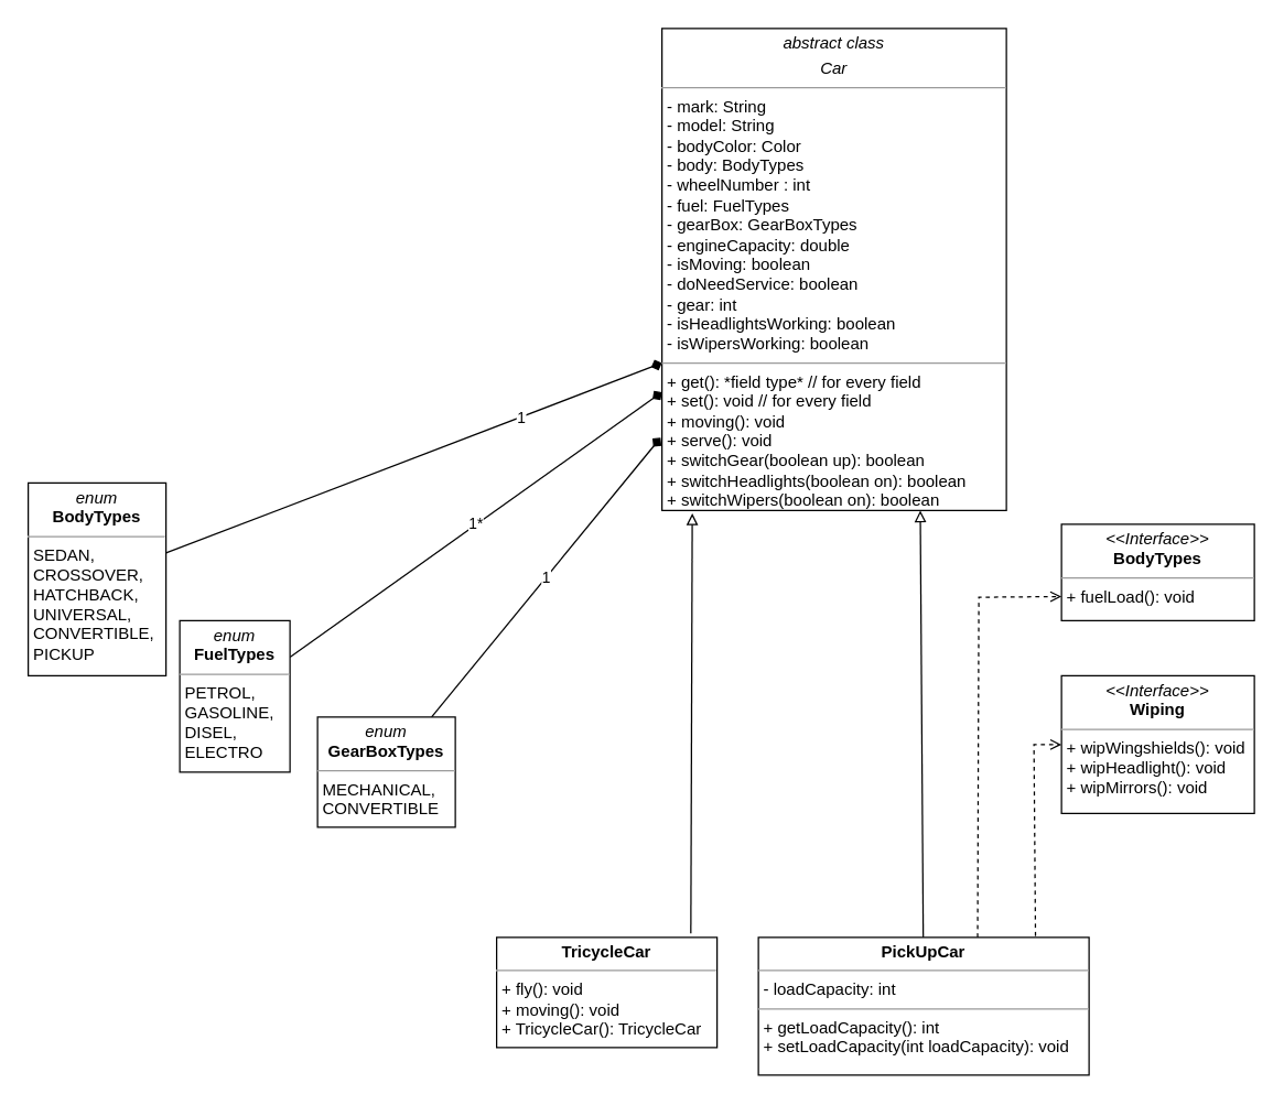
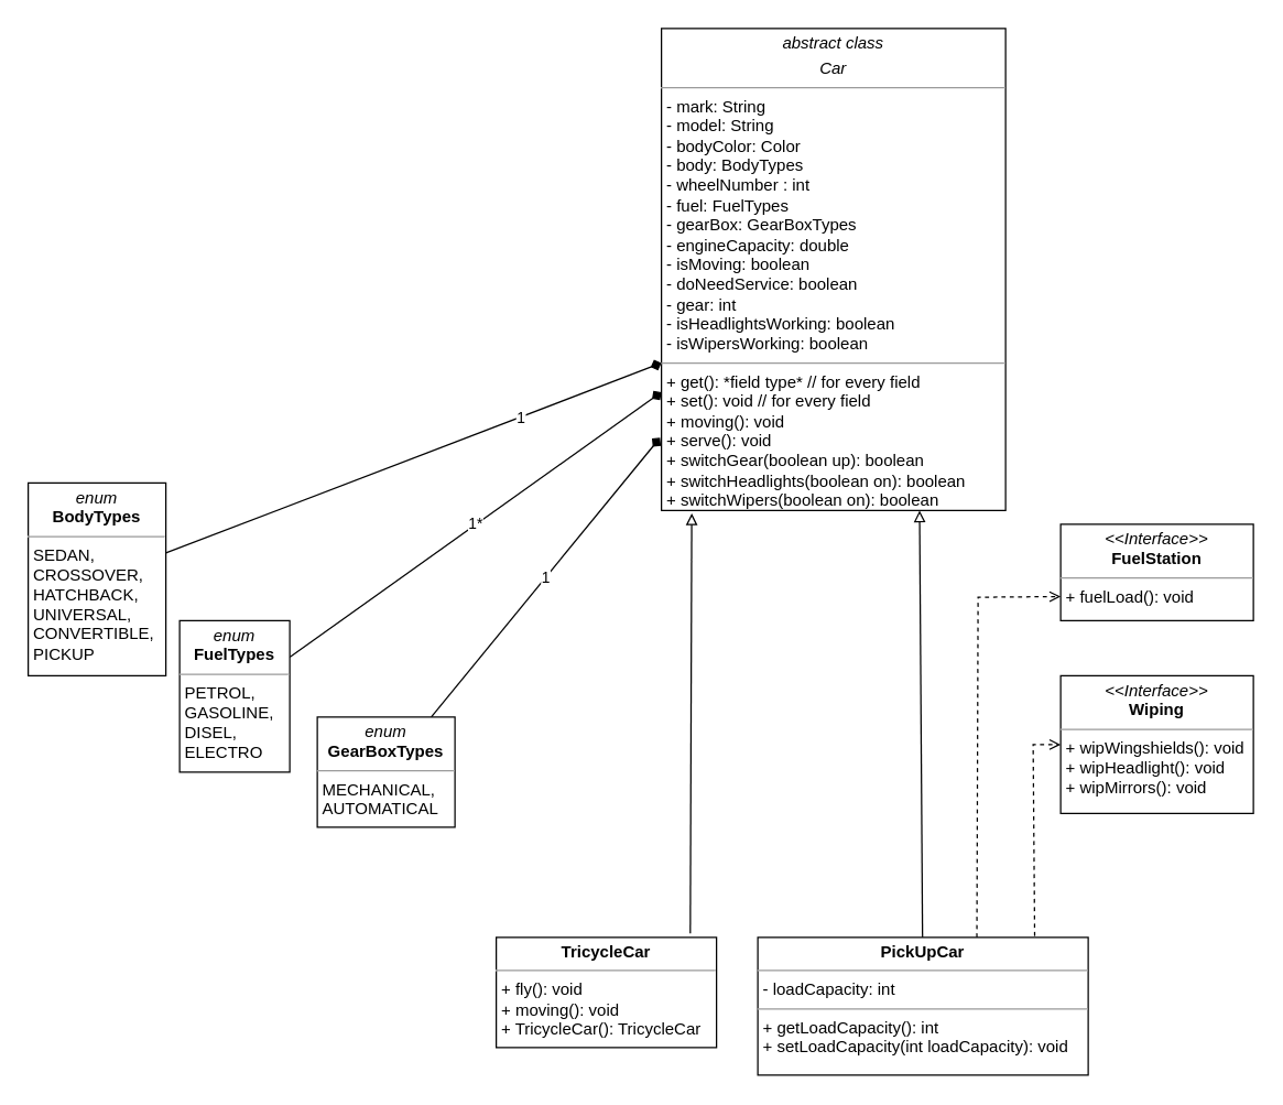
  <mxCell id="0" />
  <mxCell id="1" parent="0" />
- <mxCell id="2" value="&lt;p style=&quot;margin:0px;margin-top:4px;text-align:center;&quot;&gt;&lt;i&gt;&amp;lt;&amp;lt;Interface&amp;gt;&amp;gt;&lt;/i&gt;&lt;br&gt;&lt;b&gt;BodyTypes&lt;/b&gt;&lt;/p&gt;&lt;hr size=&quot;1&quot;&gt;&lt;p style=&quot;margin:0px;margin-left:4px;&quot;&gt;&lt;span style=&quot;background-color: initial;&quot;&gt;+ fuelLoad(): void&lt;/span&gt;&lt;br&gt;&lt;/p&gt;" style="verticalAlign=top;align=left;overflow=fill;fontSize=12;fontFamily=Helvetica;html=1;rounded=0;shadow=0;comic=0;labelBackgroundColor=none;strokeWidth=1" parent="1" vertex="1"><mxGeometry x="770" y="380" width="140" height="70" as="geometry" /></mxCell>
+ <mxCell id="2" value="&lt;p style=&quot;margin:0px;margin-top:4px;text-align:center;&quot;&gt;&lt;i&gt;&amp;lt;&amp;lt;Interface&amp;gt;&amp;gt;&lt;/i&gt;&lt;br&gt;&lt;b&gt;FuelStation&lt;/b&gt;&lt;/p&gt;&lt;hr size=&quot;1&quot;&gt;&lt;p style=&quot;margin:0px;margin-left:4px;&quot;&gt;&lt;span style=&quot;background-color: initial;&quot;&gt;+ fuelLoad(): void&lt;/span&gt;&lt;br&gt;&lt;/p&gt;" style="verticalAlign=top;align=left;overflow=fill;fontSize=12;fontFamily=Helvetica;html=1;rounded=0;shadow=0;comic=0;labelBackgroundColor=none;strokeWidth=1" parent="1" vertex="1"><mxGeometry x="770" y="380" width="140" height="70" as="geometry" /></mxCell>
  <mxCell id="3" value="&lt;p style=&quot;margin:0px;margin-top:4px;text-align:center;&quot;&gt;&lt;i&gt;abstract class&lt;/i&gt;&lt;/p&gt;&lt;p style=&quot;margin:0px;margin-top:4px;text-align:center;&quot;&gt;&lt;i&gt;Car&lt;/i&gt;&lt;/p&gt;&lt;hr size=&quot;1&quot;&gt;&lt;p style=&quot;margin:0px;margin-left:4px;&quot;&gt;- mark: String&lt;/p&gt;&lt;p style=&quot;margin:0px;margin-left:4px;&quot;&gt;- model: String&lt;br&gt;&lt;/p&gt;&lt;p style=&quot;margin:0px;margin-left:4px;&quot;&gt;- bodyColor: Color&lt;br&gt;&lt;/p&gt;&lt;p style=&quot;margin:0px;margin-left:4px;&quot;&gt;- body: BodyTypes&lt;br&gt;&lt;/p&gt;&lt;p style=&quot;margin:0px;margin-left:4px;&quot;&gt;- wheelNumber&lt;span style=&quot;background-color: initial;&quot;&gt;&amp;nbsp;: int&amp;nbsp;&lt;/span&gt;&lt;/p&gt;&lt;p style=&quot;margin: 0px 0px 0px 4px;&quot;&gt;- fuel: FuelTypes&lt;/p&gt;&lt;p style=&quot;margin: 0px 0px 0px 4px;&quot;&gt;- gearBox: GearBoxTypes&lt;br&gt;&lt;/p&gt;&lt;p style=&quot;margin: 0px 0px 0px 4px;&quot;&gt;- engineCapacity: double&lt;/p&gt;&lt;p style=&quot;margin: 0px 0px 0px 4px;&quot;&gt;- isMoving: boolean&lt;/p&gt;&lt;p style=&quot;margin: 0px 0px 0px 4px;&quot;&gt;- doNeedService: boolean&lt;/p&gt;&lt;p style=&quot;margin: 0px 0px 0px 4px;&quot;&gt;- gear: int&lt;/p&gt;&lt;p style=&quot;margin: 0px 0px 0px 4px;&quot;&gt;- isHeadlightsWorking: boolean&lt;/p&gt;&lt;p style=&quot;margin: 0px 0px 0px 4px;&quot;&gt;- isWipersWorking: boolean&lt;/p&gt;&lt;hr size=&quot;1&quot;&gt;&lt;p style=&quot;margin:0px;margin-left:4px;&quot;&gt;+ get(): *field type* // for every field&lt;/p&gt;&lt;p style=&quot;margin:0px;margin-left:4px;&quot;&gt;+ set(): void // for every field&lt;/p&gt;&lt;p style=&quot;margin:0px;margin-left:4px;&quot;&gt;+ moving(): void&lt;/p&gt;&lt;p style=&quot;margin:0px;margin-left:4px;&quot;&gt;+ serve(): void&lt;/p&gt;&lt;p style=&quot;margin:0px;margin-left:4px;&quot;&gt;+ switchGear(boolean up): boolean&lt;/p&gt;&lt;p style=&quot;margin:0px;margin-left:4px;&quot;&gt;+ switchHeadlights(boolean on): boolean&lt;/p&gt;&lt;p style=&quot;margin:0px;margin-left:4px;&quot;&gt;+ switchWipers(boolean on): boolean&lt;/p&gt;" style="verticalAlign=top;align=left;overflow=fill;fontSize=12;fontFamily=Helvetica;html=1;rounded=0;shadow=0;comic=0;labelBackgroundColor=none;strokeWidth=1" vertex="1" parent="1"><mxGeometry x="480" y="20" width="250" height="350" as="geometry" /></mxCell>
  <mxCell id="4" style="edgeStyle=none;rounded=0;orthogonalLoop=1;jettySize=auto;html=1;endArrow=diamond;endFill=1;entryX=0;entryY=0.694;entryDx=0;entryDy=0;strokeWidth=1;entryPerimeter=0;" edge="1" parent="1" source="6" target="3"><mxGeometry relative="1" as="geometry"><mxPoint x="290" y="440" as="targetPoint" /></mxGeometry></mxCell>
  <mxCell id="5" value="1" style="edgeLabel;html=1;align=center;verticalAlign=middle;resizable=0;points=[];" vertex="1" connectable="0" parent="4"><mxGeometry x="0.433" relative="1" as="geometry"><mxPoint as="offset" /></mxGeometry></mxCell>
  <mxCell id="6" value="&lt;p style=&quot;margin:0px;margin-top:4px;text-align:center;&quot;&gt;&lt;i&gt;enum&lt;/i&gt;&lt;br&gt;&lt;b&gt;BodyTypes&lt;/b&gt;&lt;/p&gt;&lt;hr size=&quot;1&quot;&gt;&lt;p style=&quot;margin:0px;margin-left:4px;&quot;&gt;SEDAN,&lt;/p&gt;&lt;p style=&quot;margin:0px;margin-left:4px;&quot;&gt;CROSSOVER,&lt;/p&gt;&lt;p style=&quot;margin:0px;margin-left:4px;&quot;&gt;HATCHBACK,&lt;/p&gt;&lt;p style=&quot;margin:0px;margin-left:4px;&quot;&gt;UNIVERSAL,&lt;/p&gt;&lt;p style=&quot;margin:0px;margin-left:4px;&quot;&gt;CONVERTIBLE,&lt;/p&gt;&lt;p style=&quot;margin:0px;margin-left:4px;&quot;&gt;PICKUP&lt;/p&gt;" style="verticalAlign=top;align=left;overflow=fill;fontSize=12;fontFamily=Helvetica;html=1;rounded=0;shadow=0;comic=0;labelBackgroundColor=none;strokeWidth=1" vertex="1" parent="1"><mxGeometry x="20" y="350" width="100" height="140" as="geometry" /></mxCell>
  <mxCell id="7" value="1*" style="edgeStyle=none;rounded=0;orthogonalLoop=1;jettySize=auto;html=1;endArrow=diamond;endFill=1;strokeWidth=1;" edge="1" parent="1" source="8" target="3"><mxGeometry relative="1" as="geometry" /></mxCell>
  <mxCell id="8" value="&lt;p style=&quot;margin:0px;margin-top:4px;text-align:center;&quot;&gt;&lt;i&gt;enum&lt;/i&gt;&lt;br&gt;&lt;b&gt;FuelTypes&lt;/b&gt;&lt;/p&gt;&lt;hr size=&quot;1&quot;&gt;&lt;p style=&quot;margin:0px;margin-left:4px;&quot;&gt;PETROL,&lt;/p&gt;&lt;p style=&quot;margin:0px;margin-left:4px;&quot;&gt;GASOLINE,&lt;/p&gt;&lt;p style=&quot;margin:0px;margin-left:4px;&quot;&gt;DISEL,&lt;/p&gt;&lt;p style=&quot;margin:0px;margin-left:4px;&quot;&gt;ELECTRO&lt;/p&gt;" style="verticalAlign=top;align=left;overflow=fill;fontSize=12;fontFamily=Helvetica;html=1;rounded=0;shadow=0;comic=0;labelBackgroundColor=none;strokeWidth=1" vertex="1" parent="1"><mxGeometry x="130" y="450" width="80" height="110" as="geometry" /></mxCell>
  <mxCell id="9" value="1" style="edgeStyle=none;rounded=0;orthogonalLoop=1;jettySize=auto;html=1;entryX=-0.004;entryY=0.849;entryDx=0;entryDy=0;entryPerimeter=0;endArrow=diamond;endFill=1;strokeWidth=1;" edge="1" parent="1" source="10" target="3"><mxGeometry relative="1" as="geometry" /></mxCell>
- <mxCell id="10" value="&lt;p style=&quot;margin:0px;margin-top:4px;text-align:center;&quot;&gt;&lt;i&gt;enum&lt;/i&gt;&lt;br&gt;&lt;b&gt;GearBoxTypes&lt;/b&gt;&lt;/p&gt;&lt;hr size=&quot;1&quot;&gt;&lt;p style=&quot;margin:0px;margin-left:4px;&quot;&gt;MECHANICAL,&lt;/p&gt;&lt;p style=&quot;margin:0px;margin-left:4px;&quot;&gt;CONVERTIBLE&lt;/p&gt;" style="verticalAlign=top;align=left;overflow=fill;fontSize=12;fontFamily=Helvetica;html=1;rounded=0;shadow=0;comic=0;labelBackgroundColor=none;strokeWidth=1" vertex="1" parent="1"><mxGeometry x="230" y="520" width="100" height="80" as="geometry" /></mxCell>
+ <mxCell id="10" value="&lt;p style=&quot;margin:0px;margin-top:4px;text-align:center;&quot;&gt;&lt;i&gt;enum&lt;/i&gt;&lt;br&gt;&lt;b&gt;GearBoxTypes&lt;/b&gt;&lt;/p&gt;&lt;hr size=&quot;1&quot;&gt;&lt;p style=&quot;margin:0px;margin-left:4px;&quot;&gt;MECHANICAL,&lt;/p&gt;&lt;p style=&quot;margin:0px;margin-left:4px;&quot;&gt;AUTOMATICAL&lt;/p&gt;" style="verticalAlign=top;align=left;overflow=fill;fontSize=12;fontFamily=Helvetica;html=1;rounded=0;shadow=0;comic=0;labelBackgroundColor=none;strokeWidth=1" vertex="1" parent="1"><mxGeometry x="230" y="520" width="100" height="80" as="geometry" /></mxCell>
  <mxCell id="11" style="edgeStyle=none;rounded=0;orthogonalLoop=1;jettySize=auto;html=1;entryX=0.75;entryY=1;entryDx=0;entryDy=0;endArrow=block;endFill=0;strokeWidth=1;" edge="1" parent="1" source="14" target="3"><mxGeometry relative="1" as="geometry" /></mxCell>
  <mxCell id="12" style="edgeStyle=none;rounded=0;orthogonalLoop=1;jettySize=auto;html=1;entryX=0;entryY=0.75;entryDx=0;entryDy=0;endArrow=open;endFill=0;strokeWidth=1;dashed=1;exitX=0.663;exitY=0;exitDx=0;exitDy=0;exitPerimeter=0;" edge="1" parent="1" source="14" target="2"><mxGeometry relative="1" as="geometry"><Array as="points"><mxPoint x="710" y="433" /></Array></mxGeometry></mxCell>
  <mxCell id="13" style="edgeStyle=none;rounded=0;orthogonalLoop=1;jettySize=auto;html=1;entryX=0;entryY=0.5;entryDx=0;entryDy=0;dashed=1;endArrow=open;endFill=0;strokeWidth=1;exitX=0.838;exitY=-0.01;exitDx=0;exitDy=0;exitPerimeter=0;" edge="1" parent="1" source="14" target="15"><mxGeometry relative="1" as="geometry"><Array as="points"><mxPoint x="750" y="540" /></Array></mxGeometry></mxCell>
  <mxCell id="14" value="&lt;p style=&quot;margin:0px;margin-top:4px;text-align:center;&quot;&gt;&lt;b&gt;PickUpCar&lt;/b&gt;&lt;/p&gt;&lt;hr size=&quot;1&quot;&gt;&lt;p style=&quot;margin:0px;margin-left:4px;&quot;&gt;- loadCapacity: int&lt;/p&gt;&lt;hr size=&quot;1&quot;&gt;&lt;p style=&quot;margin:0px;margin-left:4px;&quot;&gt;+ getLoadCapacity(): int&lt;/p&gt;&lt;p style=&quot;margin:0px;margin-left:4px;&quot;&gt;+ setLoadCapacity(int loadCapacity): void&lt;/p&gt;" style="verticalAlign=top;align=left;overflow=fill;fontSize=12;fontFamily=Helvetica;html=1;rounded=0;shadow=0;comic=0;labelBackgroundColor=none;strokeWidth=1" vertex="1" parent="1"><mxGeometry x="550" y="680" width="240" height="100" as="geometry" /></mxCell>
  <mxCell id="15" value="&lt;p style=&quot;margin:0px;margin-top:4px;text-align:center;&quot;&gt;&lt;i&gt;&amp;lt;&amp;lt;Interface&amp;gt;&amp;gt;&lt;/i&gt;&lt;br&gt;&lt;b style=&quot;background-color: initial;&quot;&gt;Wiping&lt;/b&gt;&lt;/p&gt;&lt;hr size=&quot;1&quot;&gt;&lt;p style=&quot;margin:0px;margin-left:4px;&quot;&gt;&lt;span style=&quot;background-color: initial;&quot;&gt;+ wipWingshields(): void&lt;/span&gt;&lt;br&gt;&lt;/p&gt;&lt;p style=&quot;margin:0px;margin-left:4px;&quot;&gt;+ wipHeadlight(): void&lt;span style=&quot;background-color: initial;&quot;&gt;&lt;br&gt;&lt;/span&gt;&lt;/p&gt;&lt;p style=&quot;margin:0px;margin-left:4px;&quot;&gt;+ wipMirrors(): void&lt;br&gt;&lt;/p&gt;" style="verticalAlign=top;align=left;overflow=fill;fontSize=12;fontFamily=Helvetica;html=1;rounded=0;shadow=0;comic=0;labelBackgroundColor=none;strokeWidth=1" vertex="1" parent="1"><mxGeometry x="770" y="490" width="140" height="100" as="geometry" /></mxCell>
  <mxCell id="16" style="edgeStyle=none;rounded=0;orthogonalLoop=1;jettySize=auto;html=1;entryX=0.088;entryY=1.006;entryDx=0;entryDy=0;entryPerimeter=0;endArrow=block;endFill=0;strokeWidth=1;exitX=0.881;exitY=-0.037;exitDx=0;exitDy=0;exitPerimeter=0;" edge="1" parent="1" source="17" target="3"><mxGeometry relative="1" as="geometry" /></mxCell>
  <mxCell id="17" value="&lt;p style=&quot;margin:0px;margin-top:4px;text-align:center;&quot;&gt;&lt;b&gt;TricycleCar&lt;/b&gt;&lt;/p&gt;&lt;hr size=&quot;1&quot;&gt;&lt;p style=&quot;margin:0px;margin-left:4px;&quot;&gt;&lt;/p&gt;&lt;p style=&quot;margin:0px;margin-left:4px;&quot;&gt;+ fly(): void&lt;/p&gt;&lt;p style=&quot;margin:0px;margin-left:4px;&quot;&gt;+ moving(): void&lt;/p&gt;&lt;p style=&quot;margin:0px;margin-left:4px;&quot;&gt;+ TricycleCar(): TricycleCar&lt;/p&gt;" style="verticalAlign=top;align=left;overflow=fill;fontSize=12;fontFamily=Helvetica;html=1;rounded=0;shadow=0;comic=0;labelBackgroundColor=none;strokeWidth=1" vertex="1" parent="1"><mxGeometry x="360" y="680" width="160" height="80" as="geometry" /></mxCell>
